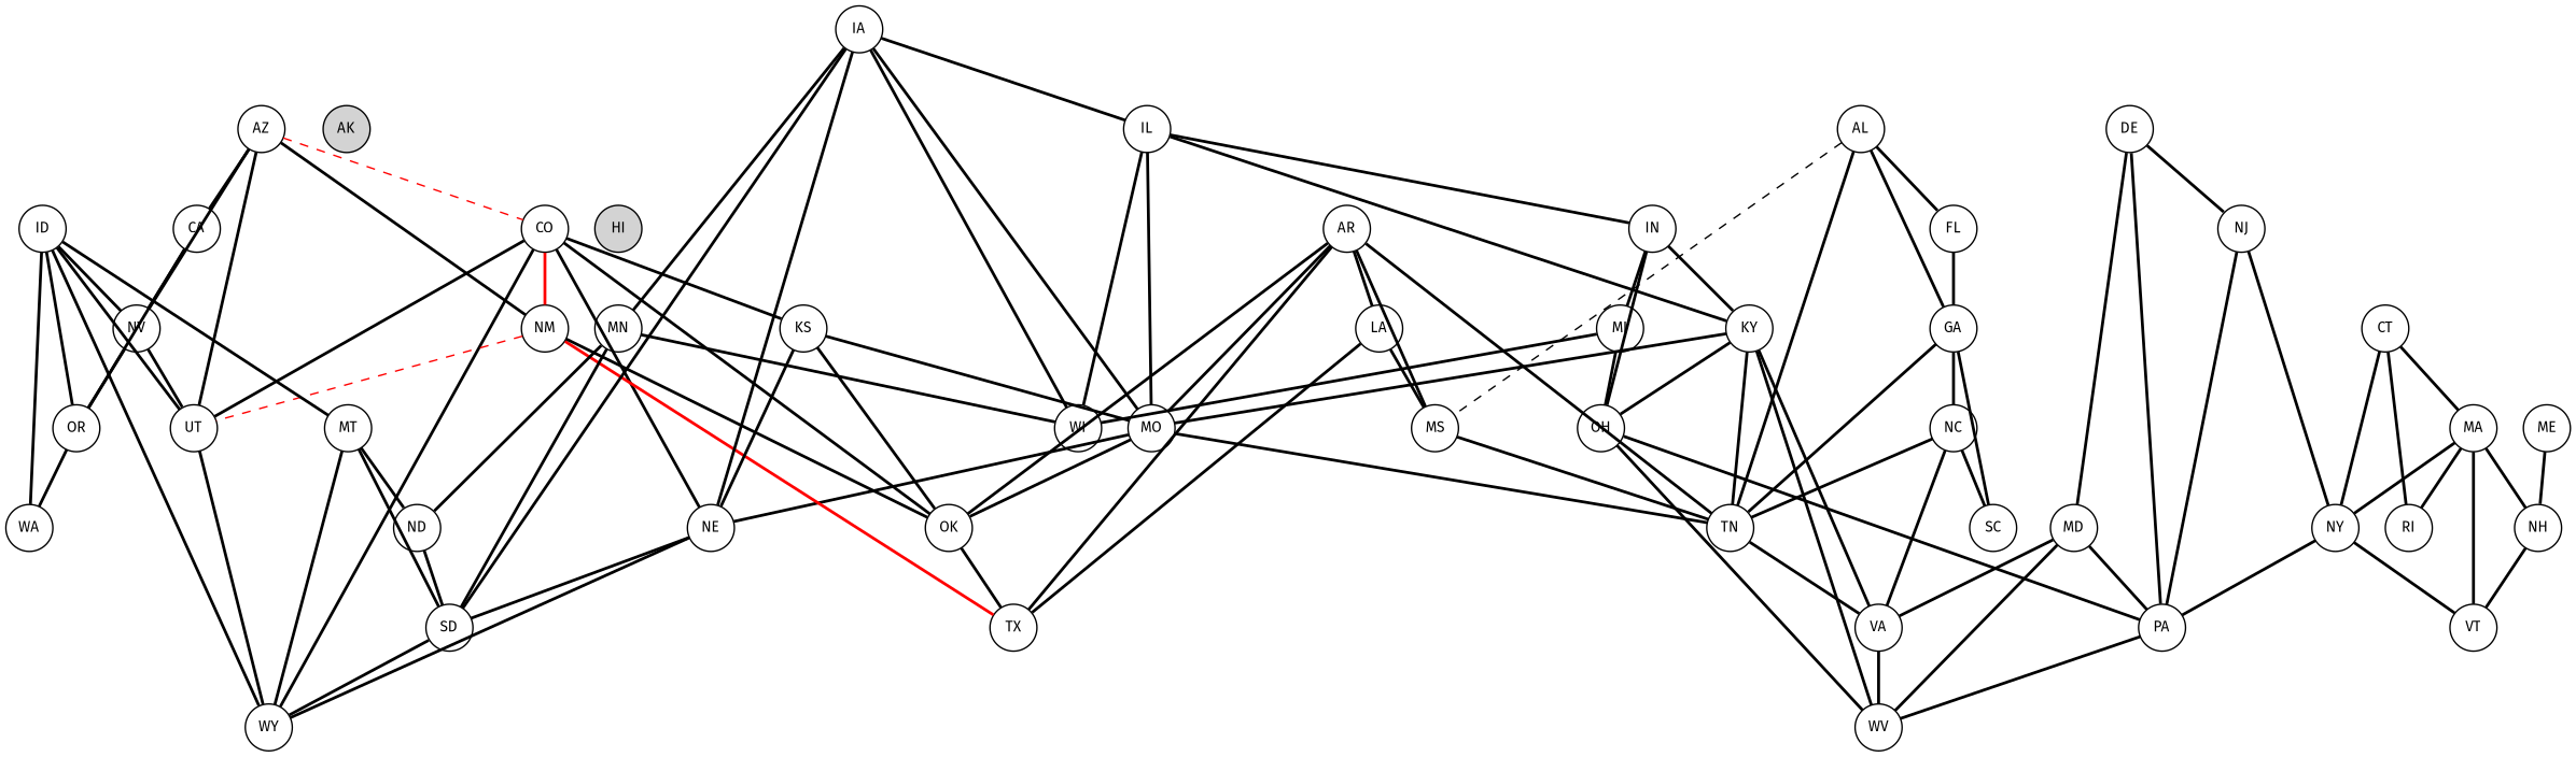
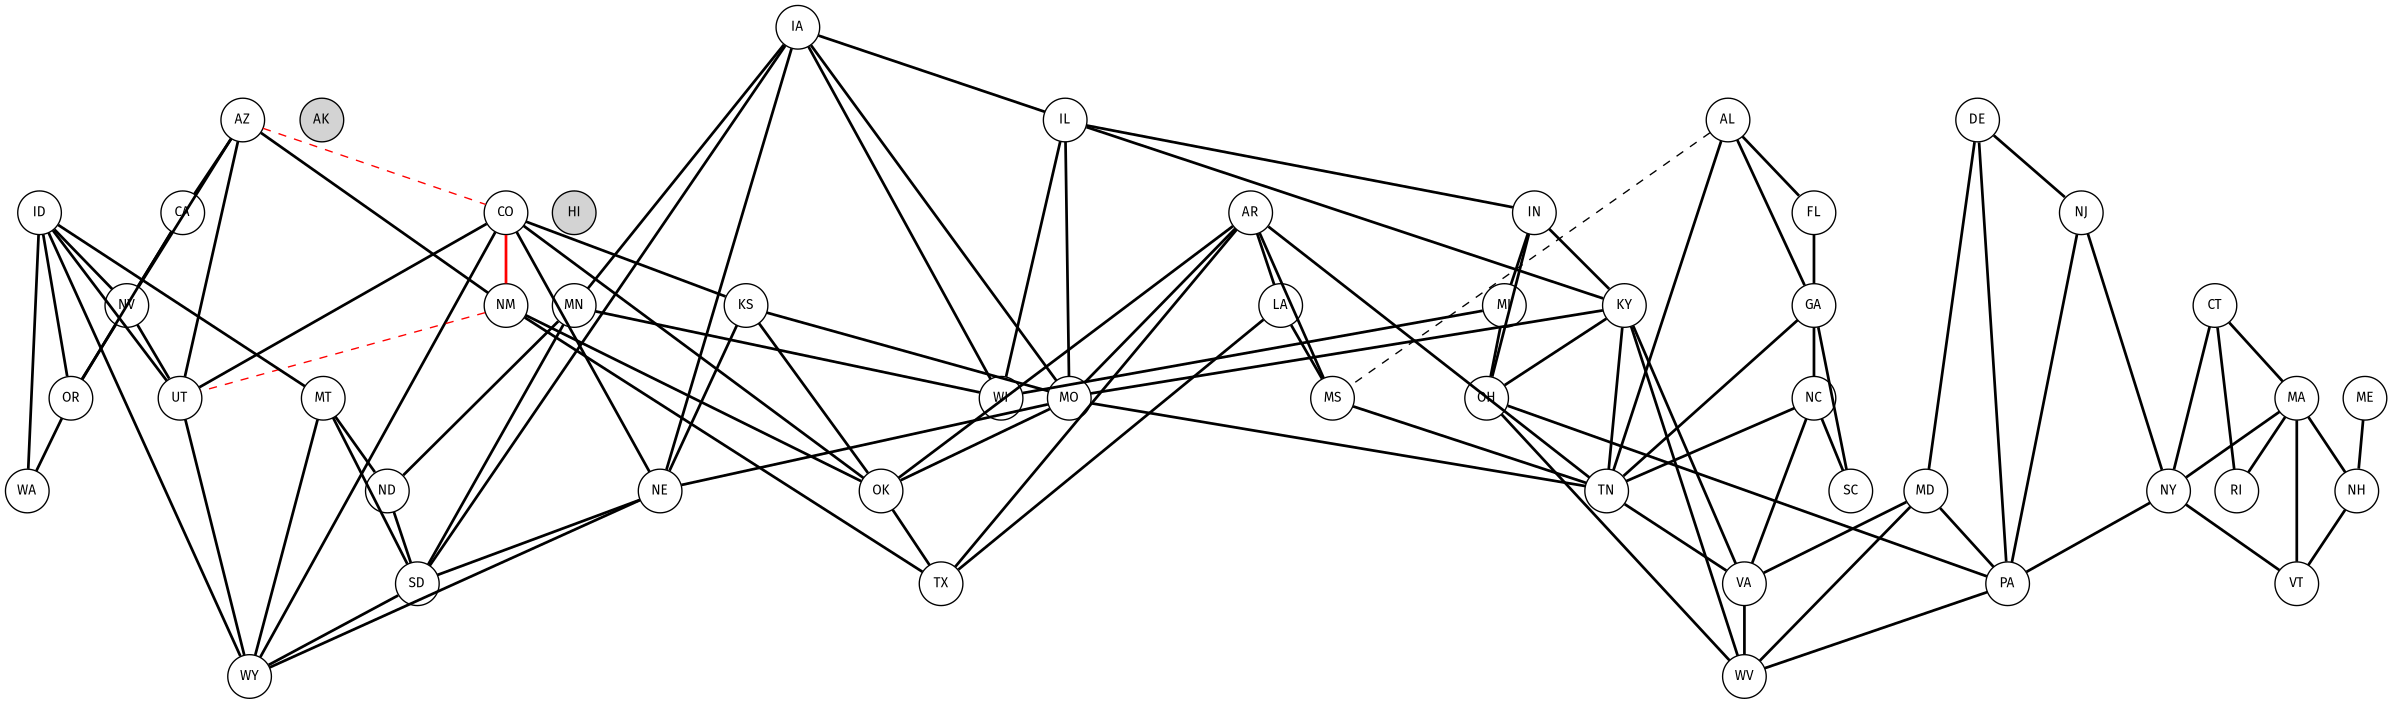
  strict graph {
    fontname="Fira Sans"
    penwidth=5
    rankdir=TB
    splines=line
    node [fixedsize=true fontname="Fira Sans" fontsize=10]
    edge [fontname="Fira Sans" style=bold]
    AK [fillcolor=lightgray height=0.45 style=filled width=0.45]
    CA [height=0.45 width=0.45]
    HI [fillcolor=lightgray height=0.45 style=filled width=0.45]
    NV [height=0.45 width=0.45]
    OR [height=0.45 width=0.45]
    TX [height=0.45 width=0.45]
    AL [height=0.45 width=0.45]
    FL [height=0.45 width=0.45]
    GA [height=0.45 width=0.45]
    MS [height=0.45 width=0.45]
    TN [height=0.45 width=0.45]
    NC [height=0.45 width=0.45]
    SC [height=0.45 width=0.45]
    VA [height=0.45 width=0.45]
    AR [height=0.45 width=0.45]
    LA [height=0.45 width=0.45]
    MO [height=0.45 width=0.45]
    OK [height=0.45 width=0.45]
    NE [height=0.45 width=0.45]
    AZ [height=0.45 width=0.45]
    CO [height=0.45 width=0.45]
    NM [height=0.45 width=0.45]
    UT [height=0.45 width=0.45]
    KS [height=0.45 width=0.45]
    WY [height=0.45 width=0.45]
    WA [height=0.45 width=0.45]
    SD [height=0.45 width=0.45]
    CT [height=0.45 width=0.45]
    MA [height=0.45 width=0.45]
    NY [height=0.45 width=0.45]
    RI [height=0.45 width=0.45]
    NH [height=0.45 width=0.45]
    VT [height=0.45 width=0.45]
    PA [height=0.45 width=0.45]
    DE [height=0.45 width=0.45]
    MD [height=0.45 width=0.45]
    NJ [height=0.45 width=0.45]
    WV [height=0.45 width=0.45]
    IA [height=0.45 width=0.45]
    IL [height=0.45 width=0.45]
    MN [height=0.45 width=0.45]
    WI [height=0.45 width=0.45]
    IN [height=0.45 width=0.45]
    KY [height=0.45 width=0.45]
    ND [height=0.45 width=0.45]
    ID [height=0.45 width=0.45]
    MT [height=0.45 width=0.45]
    MI [height=0.45 width=0.45]
    OH [height=0.45 width=0.45]
    ME [height=0.45 width=0.45]
    AK -- CA [style=invis]
    AK -- HI [style=invis]
    CA -- NV
    CA -- OR
    HI -- TX [style=invis]
    NV -- OR
    NV -- UT
    OR -- WA
    AL -- FL
    AL -- GA
    AL -- MS [style=dashed]
    AL -- TN
    FL -- GA
    GA -- TN
    GA -- NC
    GA -- SC
    MS -- TN
    TN -- VA
    NC -- TN
    NC -- SC
    NC -- VA
    VA -- WV
    AR -- TX
    AR -- MS
    AR -- TN
    AR -- LA
    AR -- MO
    AR -- OK
    LA -- TX
    LA -- MS
    MO -- TN
    MO -- OK
    MO -- NE
    OK -- TX
    NE -- WY
    NE -- SD
    AZ -- CA
    AZ -- NV
    AZ -- CO [color=red style=dashed]
    AZ -- NM
    AZ -- UT
    CO -- OK
    CO -- NE
    CO -- NM [color=red]
    CO -- UT
    CO -- KS
    CO -- WY
-   NM -- TX [color=red]
+   NM -- TX
    NM -- OK
    NM -- UT [color=red style=dashed]
    UT -- WY
    KS -- MO
    KS -- OK
    KS -- NE
    SD -- WY
    CT -- MA
    CT -- NY
    CT -- RI
    MA -- NY
    MA -- RI
    MA -- NH
    MA -- VT
    NY -- VT
    NY -- PA
    NH -- VT
    PA -- WV
    DE -- PA
    DE -- MD
    DE -- NJ
    MD -- VA
    MD -- PA
    MD -- WV
    NJ -- CT [style=invis]
    NJ -- NY
    NJ -- PA
    NJ -- MD [style=invis]
    IA -- MO
    IA -- NE
    IA -- SD
    IA -- IL
    IA -- MN
    IA -- WI
    IL -- MO
    IL -- WI
    IL -- IN
    IL -- KY
    MN -- SD
    MN -- WI
    MN -- ND
    IN -- KY
    IN -- MI
    IN -- OH
    KY -- TN
    KY -- VA
    KY -- MO
    KY -- WV
    KY -- OH
    ND -- SD
    ID -- NV
    ID -- OR
    ID -- UT
    ID -- WY
    ID -- WA
    ID -- MT
    MT -- WY
    MT -- SD
    MT -- ND
    MI -- WI
    MI -- OH
    OH -- PA
    OH -- WV
    ME -- NH
  }
